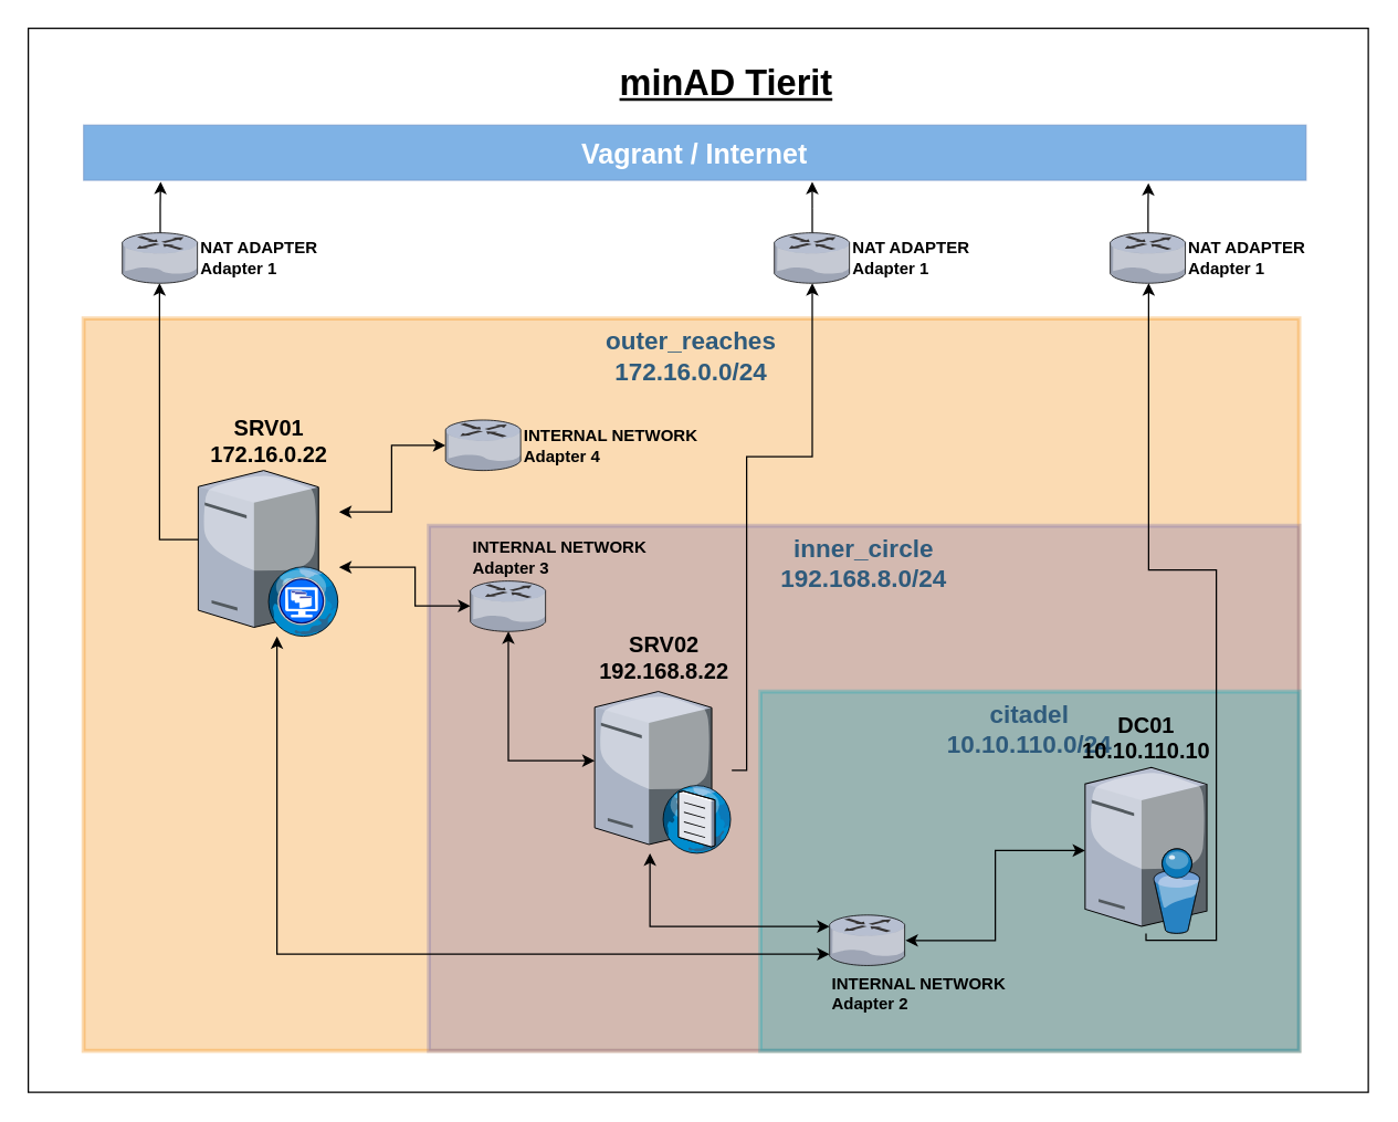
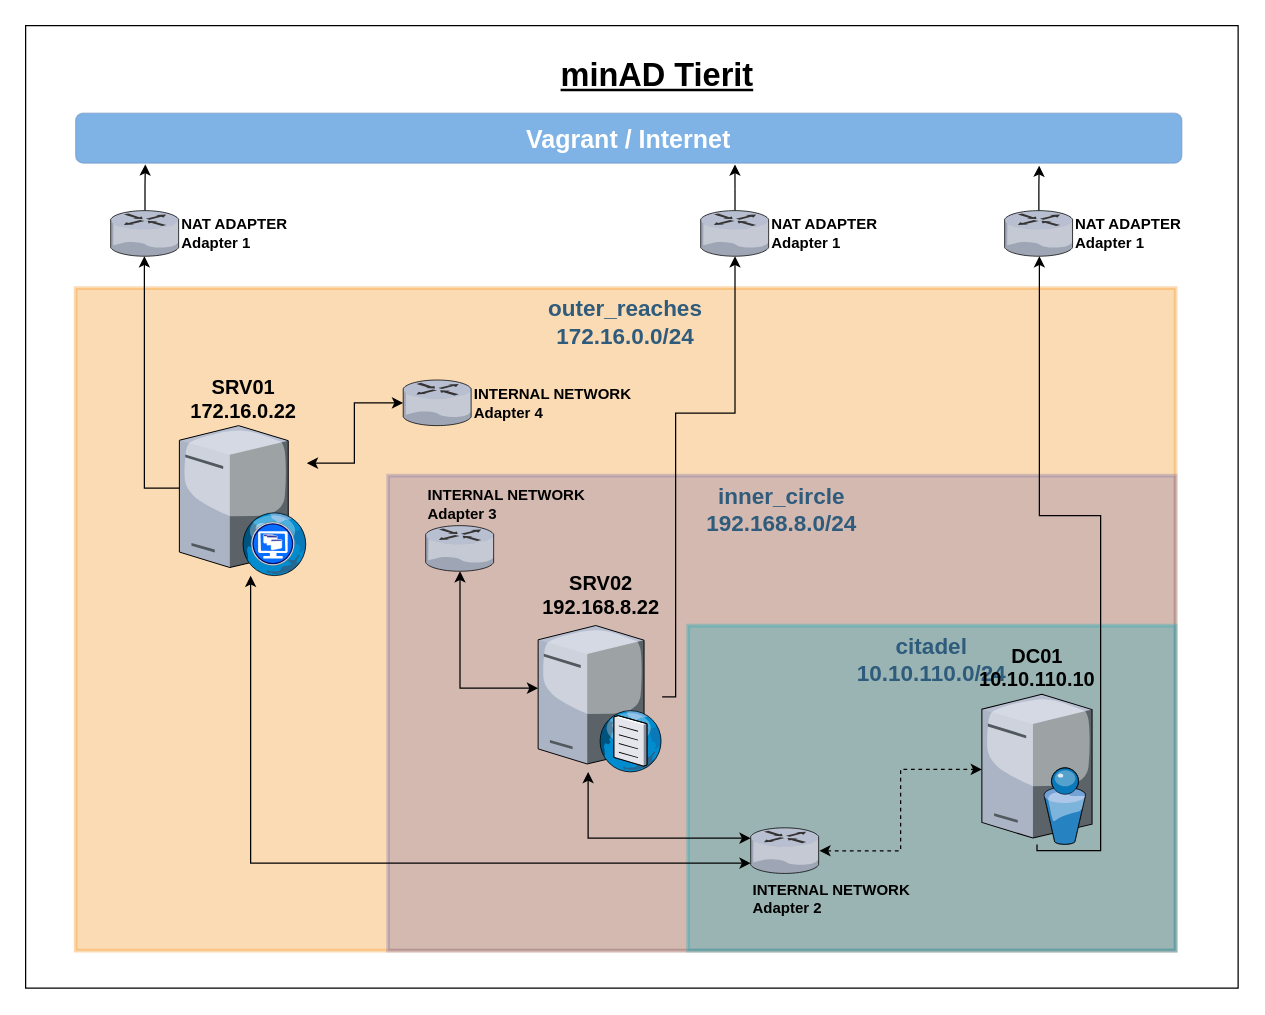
  <mxCell id="0" style=";html=1;" />
  <mxCell id="1" style=";html=1;" parent="0" />
  <mxCell id="2" value="" style="rounded=0;whiteSpace=wrap;html=1;fontSize=26;" parent="1" vertex="1"><mxGeometry x="20" y="20" width="970" height="770" as="geometry" /></mxCell>
  <mxCell id="3" value="&lt;div style=&quot;font-size: 18px&quot;&gt;&lt;font style=&quot;font-size: 18px&quot;&gt;outer_reaches&lt;/font&gt;&lt;/div&gt;&lt;div style=&quot;font-size: 18px&quot;&gt;&lt;font style=&quot;font-size: 18px&quot;&gt;172.16.0.0/24&lt;/font&gt;&lt;br&gt;&lt;/div&gt;" style="whiteSpace=wrap;html=1;fillColor=#F08705;fontSize=14;strokeColor=#F08705;verticalAlign=top;fontStyle=1;opacity=30;fontColor=#2F5B7C;rounded=0;shadow=0;labelBackgroundColor=none;strokeWidth=3;" parent="1" vertex="1"><mxGeometry x="60" y="230" width="880" height="530" as="geometry" /></mxCell>
  <mxCell id="4" value="minAD Tierit" style="text;strokeColor=none;fillColor=none;html=1;fontSize=26;fontStyle=5;verticalAlign=middle;align=center;" parent="1" vertex="1"><mxGeometry x="94.5" y="40" width="861" height="40" as="geometry" /></mxCell>
  <mxCell id="5" value="&lt;div style=&quot;font-size: 18px&quot;&gt;&lt;font style=&quot;font-size: 18px&quot;&gt;inner_circle&lt;/font&gt;&lt;/div&gt;&lt;div style=&quot;font-size: 18px&quot;&gt;&lt;font style=&quot;font-size: 18px&quot;&gt;192.168.8.0/24&lt;/font&gt;&lt;br&gt;&lt;/div&gt;" style="whiteSpace=wrap;html=1;fillColor=#736ca8;fontSize=14;strokeColor=#736ca8;verticalAlign=top;fontStyle=1;opacity=30;fontColor=#2F5B7C;rounded=0;shadow=0;labelBackgroundColor=none;strokeWidth=3;" parent="1" vertex="1"><mxGeometry x="310" y="380" width="630" height="380" as="geometry" /></mxCell>
  <mxCell id="6" value="&lt;div style=&quot;font-size: 18px&quot;&gt;&lt;font style=&quot;font-size: 18px&quot;&gt;citadel&lt;/font&gt;&lt;/div&gt;&lt;div style=&quot;font-size: 18px&quot;&gt;&lt;font style=&quot;font-size: 18px&quot;&gt;10.10.110.0/24&lt;/font&gt;&lt;br&gt;&lt;/div&gt;" style="whiteSpace=wrap;html=1;fillColor=#12aab5;fontSize=14;strokeColor=#12aab5;verticalAlign=top;fontStyle=1;opacity=30;fontColor=#2F5B7C;rounded=0;shadow=0;labelBackgroundColor=none;strokeWidth=3;" parent="1" vertex="1"><mxGeometry x="550" y="500" width="390" height="260" as="geometry" /></mxCell>
  <mxCell id="7" style="edgeStyle=orthogonalEdgeStyle;rounded=0;orthogonalLoop=1;jettySize=auto;html=1;" edge="1" parent="1" source="8" target="22"><mxGeometry relative="1" as="geometry"><Array as="points"><mxPoint x="880" y="680" /><mxPoint x="880" y="412" /><mxPoint x="831" y="412" /></Array></mxGeometry></mxCell>
  <mxCell id="8" value="&lt;div style=&quot;font-size: 16px&quot;&gt;&lt;font style=&quot;font-size: 16px&quot;&gt;DC01&lt;/font&gt;&lt;/div&gt;&lt;div style=&quot;font-size: 16px&quot;&gt;&lt;font style=&quot;font-size: 16px&quot;&gt;10.10.110.10&lt;/font&gt;&lt;br&gt;&lt;/div&gt;" style="verticalLabelPosition=top;sketch=0;aspect=fixed;html=1;verticalAlign=bottom;strokeColor=#82b366;align=center;outlineConnect=0;shape=mxgraph.citrix.directory_server;labelPosition=center;fontSize=14;fontStyle=1;fillColor=#d5e8d4;" parent="1" vertex="1"><mxGeometry x="785" y="555" width="88.14" height="120" as="geometry" /></mxCell>
  <mxCell id="9" style="edgeStyle=orthogonalEdgeStyle;rounded=0;orthogonalLoop=1;jettySize=auto;html=1;startArrow=classic;startFill=1;" edge="1" parent="1" source="10" target="24"><mxGeometry relative="1" as="geometry"><Array as="points"><mxPoint x="470" y="670" /></Array></mxGeometry></mxCell>
  <mxCell id="10" value="&lt;font style=&quot;font-size: 16px&quot;&gt;SRV02&lt;br&gt;&lt;/font&gt;&lt;div style=&quot;font-size: 16px&quot;&gt;&lt;font style=&quot;font-size: 16px&quot;&gt;192.168.8.22&lt;/font&gt;&lt;br&gt;&lt;/div&gt;" style="verticalLabelPosition=top;sketch=0;aspect=fixed;html=1;verticalAlign=bottom;strokeColor=none;align=center;outlineConnect=0;shape=mxgraph.citrix.dns_server;labelPosition=center;fontSize=14;fontStyle=1" parent="1" vertex="1"><mxGeometry x="430" y="497" width="99.24" height="120" as="geometry" /></mxCell>
  <mxCell id="11" style="edgeStyle=orthogonalEdgeStyle;rounded=0;orthogonalLoop=1;jettySize=auto;html=1;startArrow=classic;startFill=1;" edge="1" parent="1" source="14" target="24"><mxGeometry relative="1" as="geometry"><Array as="points"><mxPoint x="200" y="690" /></Array></mxGeometry></mxCell>
- <mxCell id="12" style="edgeStyle=orthogonalEdgeStyle;rounded=0;orthogonalLoop=1;jettySize=auto;html=1;startArrow=classic;startFill=1;" edge="1" parent="1" source="14" target="26"><mxGeometry relative="1" as="geometry"><Array as="points"><mxPoint x="300" y="410" /><mxPoint x="300" y="438" /></Array></mxGeometry></mxCell>
  <mxCell id="13" style="edgeStyle=orthogonalEdgeStyle;rounded=0;orthogonalLoop=1;jettySize=auto;html=1;" edge="1" parent="1" source="14" target="17"><mxGeometry relative="1" as="geometry"><Array as="points"><mxPoint x="115" y="390" /></Array></mxGeometry></mxCell>
  <mxCell id="14" value="&lt;div style=&quot;font-size: 16px&quot;&gt;&lt;font style=&quot;font-size: 16px&quot;&gt;SRV01&lt;/font&gt;&lt;/div&gt;&lt;div style=&quot;font-size: 16px&quot;&gt;&lt;font style=&quot;font-size: 16px&quot;&gt;172.16.0.22&lt;/font&gt;&lt;br&gt;&lt;/div&gt;" style="verticalLabelPosition=top;sketch=0;aspect=fixed;html=1;verticalAlign=bottom;strokeColor=none;align=center;outlineConnect=0;shape=mxgraph.citrix.desktop_web;labelPosition=center;fontSize=14;fontStyle=1" parent="1" vertex="1"><mxGeometry x="143" y="340" width="102" height="120" as="geometry" /></mxCell>
- <mxCell id="15" value="&lt;b&gt;&lt;font style=&quot;font-size: 20px&quot; color=&quot;#ffffff&quot;&gt;Vagrant / Internet&lt;/font&gt;&lt;/b&gt;" style="whiteSpace=wrap;html=1;strokeColor=#6c8ebf;fillColor=#0066CC;opacity=50;rounded=0;" vertex="1" parent="1"><mxGeometry x="60" y="90" width="885" height="40" as="geometry" /></mxCell>
+ <mxCell id="15" value="&lt;b&gt;&lt;font style=&quot;font-size: 20px&quot; color=&quot;#ffffff&quot;&gt;Vagrant / Internet&lt;/font&gt;&lt;/b&gt;" style="rounded=1;whiteSpace=wrap;html=1;strokeColor=#6c8ebf;fillColor=#0066CC;opacity=50;" vertex="1" parent="1"><mxGeometry x="60" y="90" width="885" height="40" as="geometry" /></mxCell>
  <mxCell id="16" style="edgeStyle=orthogonalEdgeStyle;rounded=0;orthogonalLoop=1;jettySize=auto;html=1;entryX=0.063;entryY=1.025;entryDx=0;entryDy=0;entryPerimeter=0;" edge="1" parent="1" source="17" target="15"><mxGeometry relative="1" as="geometry" /></mxCell>
  <mxCell id="17" value="NAT ADAPTER&lt;br&gt;Adapter 1" style="verticalLabelPosition=middle;sketch=0;aspect=fixed;html=1;verticalAlign=middle;strokeColor=none;align=left;outlineConnect=0;shape=mxgraph.citrix.router;labelPosition=right;fontStyle=1" vertex="1" parent="1"><mxGeometry x="88" y="168" width="55" height="36.5" as="geometry" /></mxCell>
  <mxCell id="18" style="edgeStyle=orthogonalEdgeStyle;rounded=0;orthogonalLoop=1;jettySize=auto;html=1;startArrow=classic;startFill=1;endArrow=none;endFill=0;" edge="1" parent="1" source="20" target="10"><mxGeometry relative="1" as="geometry"><Array as="points"><mxPoint x="587" y="330" /><mxPoint x="540" y="330" /><mxPoint x="540" y="557" /></Array></mxGeometry></mxCell>
  <mxCell id="19" style="edgeStyle=orthogonalEdgeStyle;rounded=0;orthogonalLoop=1;jettySize=auto;html=1;entryX=0.596;entryY=1.025;entryDx=0;entryDy=0;entryPerimeter=0;" edge="1" parent="1" source="20" target="15"><mxGeometry relative="1" as="geometry" /></mxCell>
  <mxCell id="20" value="NAT ADAPTER&lt;br&gt;Adapter 1" style="verticalLabelPosition=middle;sketch=0;aspect=fixed;html=1;verticalAlign=middle;strokeColor=none;align=left;outlineConnect=0;shape=mxgraph.citrix.router;labelPosition=right;fontStyle=1" vertex="1" parent="1"><mxGeometry x="560" y="168" width="55" height="36.5" as="geometry" /></mxCell>
  <mxCell id="21" style="edgeStyle=orthogonalEdgeStyle;rounded=0;orthogonalLoop=1;jettySize=auto;html=1;entryX=0.871;entryY=1.05;entryDx=0;entryDy=0;entryPerimeter=0;" edge="1" parent="1" source="22" target="15"><mxGeometry relative="1" as="geometry" /></mxCell>
  <mxCell id="22" value="NAT ADAPTER&lt;br&gt;Adapter 1" style="verticalLabelPosition=middle;sketch=0;aspect=fixed;html=1;verticalAlign=middle;strokeColor=none;align=left;outlineConnect=0;shape=mxgraph.citrix.router;labelPosition=right;fontStyle=1" vertex="1" parent="1"><mxGeometry x="803.14" y="168" width="55" height="36.5" as="geometry" /></mxCell>
- <mxCell id="23" style="edgeStyle=orthogonalEdgeStyle;rounded=0;orthogonalLoop=1;jettySize=auto;html=1;startArrow=classic;startFill=1;" edge="1" parent="1" source="24" target="8"><mxGeometry relative="1" as="geometry" /></mxCell>
+ <mxCell id="23" style="edgeStyle=orthogonalEdgeStyle;rounded=0;orthogonalLoop=1;jettySize=auto;html=1;startArrow=classic;startFill=1;dashed=1;" edge="1" parent="1" source="24" target="8"><mxGeometry relative="1" as="geometry" /></mxCell>
  <mxCell id="24" value="INTERNAL NETWORK&lt;br&gt;Adapter 2" style="verticalLabelPosition=bottom;sketch=0;aspect=fixed;html=1;verticalAlign=top;strokeColor=none;align=left;outlineConnect=0;shape=mxgraph.citrix.router;labelPosition=center;fontStyle=1" vertex="1" parent="1"><mxGeometry x="600" y="661.75" width="55" height="36.5" as="geometry" /></mxCell>
  <mxCell id="25" style="edgeStyle=orthogonalEdgeStyle;rounded=0;orthogonalLoop=1;jettySize=auto;html=1;startArrow=classic;startFill=1;" edge="1" parent="1" source="26" target="10"><mxGeometry relative="1" as="geometry"><Array as="points"><mxPoint x="367" y="550" /></Array></mxGeometry></mxCell>
  <mxCell id="26" value="INTERNAL NETWORK&lt;br&gt;Adapter 3" style="verticalLabelPosition=top;sketch=0;aspect=fixed;html=1;verticalAlign=bottom;strokeColor=none;align=left;outlineConnect=0;shape=mxgraph.citrix.router;labelPosition=center;fontStyle=1" vertex="1" parent="1"><mxGeometry x="340" y="420" width="55" height="36.5" as="geometry" /></mxCell>
  <mxCell id="27" style="edgeStyle=orthogonalEdgeStyle;rounded=0;orthogonalLoop=1;jettySize=auto;html=1;startArrow=classic;startFill=1;" edge="1" parent="1" source="28" target="14"><mxGeometry relative="1" as="geometry"><Array as="points"><mxPoint x="283" y="322" /><mxPoint x="283" y="370" /></Array></mxGeometry></mxCell>
  <mxCell id="28" value="INTERNAL NETWORK&lt;br&gt;Adapter 4" style="verticalLabelPosition=middle;sketch=0;aspect=fixed;html=1;verticalAlign=middle;strokeColor=none;align=left;outlineConnect=0;shape=mxgraph.citrix.router;labelPosition=right;fontStyle=1" vertex="1" parent="1"><mxGeometry x="322" y="303.5" width="55" height="36.5" as="geometry" /></mxCell>
